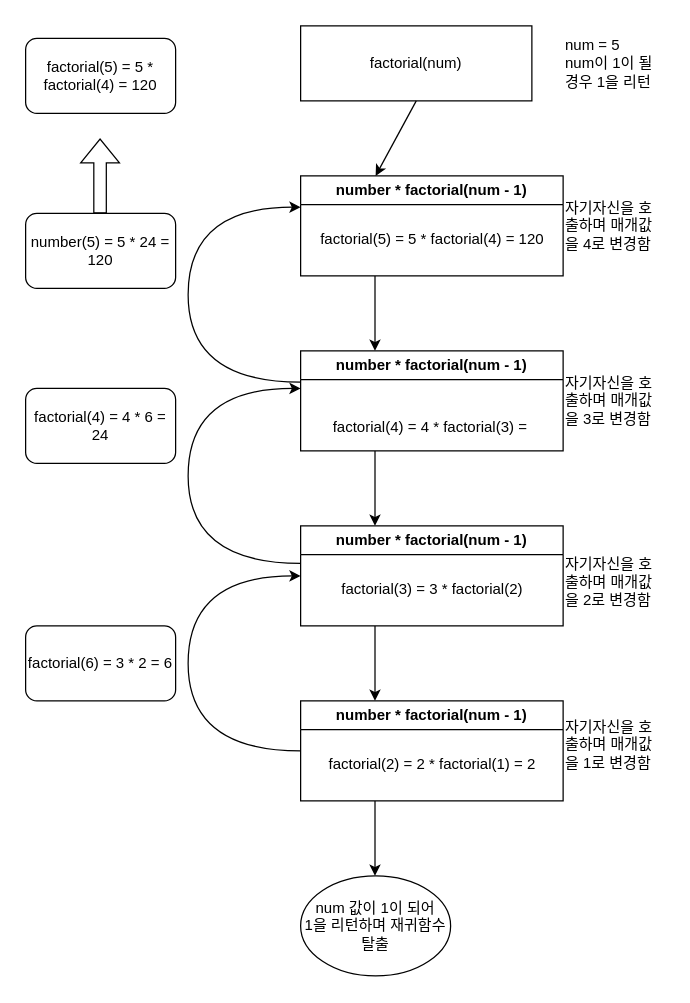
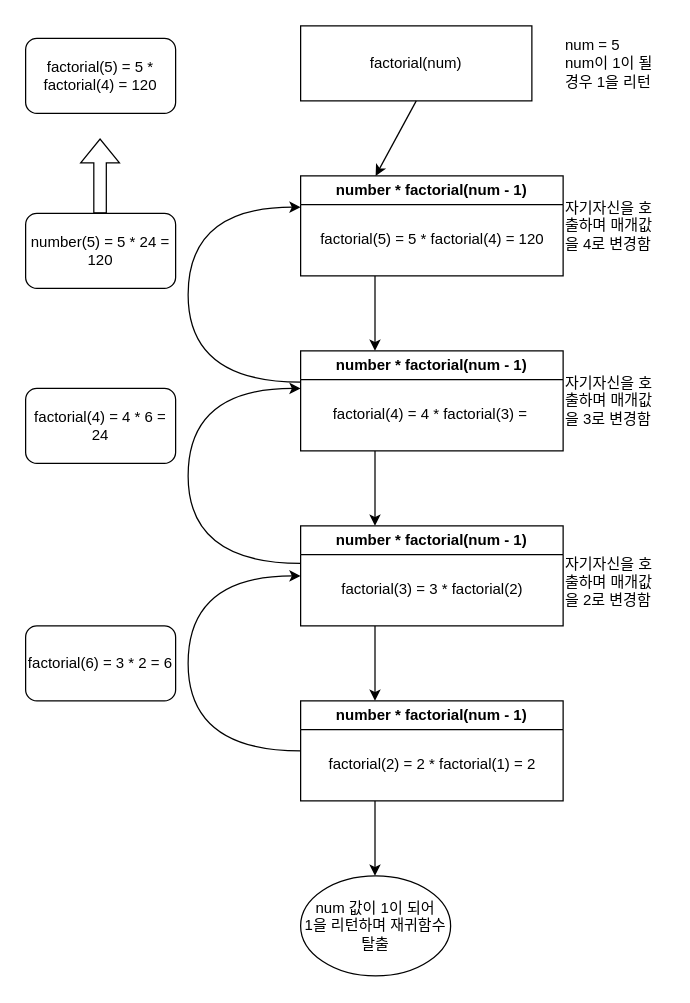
  <mxCell id="0" />
  <mxCell id="1" parent="0" />
  <mxCell id="2" value="factorial(num)" style="rounded=0;whiteSpace=wrap;html=1;" vertex="1" parent="1"><mxGeometry x="240" y="20" width="185" height="60" as="geometry" /></mxCell>
  <mxCell id="3" value="" style="endArrow=classic;html=1;rounded=0;exitX=0.5;exitY=1;exitDx=0;exitDy=0;" edge="1" parent="1" source="2"><mxGeometry width="50" height="50" relative="1" as="geometry"><mxPoint x="280" y="170" as="sourcePoint" /><mxPoint x="300" y="140" as="targetPoint" /></mxGeometry></mxCell>
  <mxCell id="4" value="number * factorial(num - 1)" style="swimlane;whiteSpace=wrap;html=1;" vertex="1" parent="1"><mxGeometry x="240" y="140" width="210" height="80" as="geometry" /></mxCell>
  <mxCell id="5" value="factorial(5) = 5 * factorial(4) = 120" style="text;html=1;align=center;verticalAlign=middle;resizable=0;points=[];autosize=1;strokeColor=none;fillColor=none;" vertex="1" parent="4"><mxGeometry x="5" y="36" width="200" height="30" as="geometry" /></mxCell>
  <mxCell id="6" value="num = 5&lt;br&gt;num이 1이 될경우 1을 리턴" style="text;strokeColor=none;align=left;fillColor=none;html=1;verticalAlign=middle;whiteSpace=wrap;rounded=0;" vertex="1" parent="1"><mxGeometry x="450" y="35" width="80" height="30" as="geometry" /></mxCell>
  <mxCell id="7" value="자기자신을 호출하며 매개값을 4로 변경함" style="text;strokeColor=none;align=left;fillColor=none;html=1;verticalAlign=middle;whiteSpace=wrap;rounded=0;" vertex="1" parent="1"><mxGeometry x="450" y="165" width="80" height="30" as="geometry" /></mxCell>
  <mxCell id="8" value="자기자신을 호출하며 매개값을 3로 변경함" style="text;strokeColor=none;align=left;fillColor=none;html=1;verticalAlign=middle;whiteSpace=wrap;rounded=0;" vertex="1" parent="1"><mxGeometry x="450" y="305" width="80" height="30" as="geometry" /></mxCell>
  <mxCell id="9" value="자기자신을 호출하며 매개값을 2로 변경함" style="text;strokeColor=none;align=left;fillColor=none;html=1;verticalAlign=middle;whiteSpace=wrap;rounded=0;" vertex="1" parent="1"><mxGeometry x="450" y="450" width="80" height="30" as="geometry" /></mxCell>
  <mxCell id="10" style="edgeStyle=orthogonalEdgeStyle;curved=1;rounded=0;orthogonalLoop=1;jettySize=auto;html=1;exitX=0;exitY=0.5;exitDx=0;exitDy=0;entryX=0;entryY=0.5;entryDx=0;entryDy=0;" edge="1" parent="1"><mxGeometry relative="1" as="geometry"><mxPoint x="240" y="600" as="sourcePoint" /><mxPoint x="240" y="460" as="targetPoint" /><Array as="points"><mxPoint x="150" y="600" /><mxPoint x="150" y="460" /></Array></mxGeometry></mxCell>
- <mxCell id="11" value="자기자신을 호출하며 매개값을 1로 변경함" style="text;strokeColor=none;align=left;fillColor=none;html=1;verticalAlign=middle;whiteSpace=wrap;rounded=0;" vertex="1" parent="1"><mxGeometry x="450" y="580" width="80" height="30" as="geometry" /></mxCell>
  <mxCell id="12" value="" style="endArrow=classic;html=1;rounded=0;exitX=0.5;exitY=1;exitDx=0;exitDy=0;" edge="1" parent="1"><mxGeometry width="50" height="50" relative="1" as="geometry"><mxPoint x="299.5" y="220" as="sourcePoint" /><mxPoint x="299.5" y="280" as="targetPoint" /></mxGeometry></mxCell>
  <mxCell id="13" value="" style="endArrow=classic;html=1;rounded=0;exitX=0.5;exitY=1;exitDx=0;exitDy=0;" edge="1" parent="1"><mxGeometry width="50" height="50" relative="1" as="geometry"><mxPoint x="299.5" y="360" as="sourcePoint" /><mxPoint x="299.5" y="420" as="targetPoint" /></mxGeometry></mxCell>
  <mxCell id="14" value="" style="endArrow=classic;html=1;rounded=0;exitX=0.5;exitY=1;exitDx=0;exitDy=0;" edge="1" parent="1"><mxGeometry width="50" height="50" relative="1" as="geometry"><mxPoint x="299.5" y="500" as="sourcePoint" /><mxPoint x="299.5" y="560" as="targetPoint" /></mxGeometry></mxCell>
  <mxCell id="15" value="num 값이 1이 되어&lt;br&gt;1을 리턴하며 재귀함수 탈출" style="ellipse;whiteSpace=wrap;html=1;" vertex="1" parent="1"><mxGeometry x="240" y="700" width="120" height="80" as="geometry" /></mxCell>
  <mxCell id="16" value="" style="endArrow=classic;html=1;rounded=0;exitX=0.5;exitY=1;exitDx=0;exitDy=0;" edge="1" parent="1"><mxGeometry width="50" height="50" relative="1" as="geometry"><mxPoint x="299.5" y="640" as="sourcePoint" /><mxPoint x="299.5" y="700" as="targetPoint" /></mxGeometry></mxCell>
  <mxCell id="17" value="factorial(6) = 3 * 2 = 6" style="rounded=1;whiteSpace=wrap;html=1;" vertex="1" parent="1"><mxGeometry x="20" y="500" width="120" height="60" as="geometry" /></mxCell>
  <mxCell id="18" style="edgeStyle=orthogonalEdgeStyle;curved=1;rounded=0;orthogonalLoop=1;jettySize=auto;html=1;exitX=0;exitY=0.5;exitDx=0;exitDy=0;entryX=0;entryY=0.5;entryDx=0;entryDy=0;" edge="1" parent="1"><mxGeometry relative="1" as="geometry"><mxPoint x="240" y="450" as="sourcePoint" /><mxPoint x="240" y="310" as="targetPoint" /><Array as="points"><mxPoint x="150" y="450" /><mxPoint x="150" y="310" /></Array></mxGeometry></mxCell>
  <mxCell id="19" value="factorial(4) = 4 * 6 = 24" style="rounded=1;whiteSpace=wrap;html=1;" vertex="1" parent="1"><mxGeometry x="20" y="310" width="120" height="60" as="geometry" /></mxCell>
  <mxCell id="20" style="edgeStyle=orthogonalEdgeStyle;curved=1;rounded=0;orthogonalLoop=1;jettySize=auto;html=1;exitX=0;exitY=0.5;exitDx=0;exitDy=0;entryX=0;entryY=0.5;entryDx=0;entryDy=0;" edge="1" parent="1"><mxGeometry relative="1" as="geometry"><mxPoint x="240" y="305" as="sourcePoint" /><mxPoint x="240" y="165" as="targetPoint" /><Array as="points"><mxPoint x="150" y="305" /><mxPoint x="150" y="165" /></Array></mxGeometry></mxCell>
  <mxCell id="21" value="number(5) = 5 * 24 = 120" style="rounded=1;whiteSpace=wrap;html=1;" vertex="1" parent="1"><mxGeometry x="20" y="170" width="120" height="60" as="geometry" /></mxCell>
  <mxCell id="22" value="" style="shape=flexArrow;endArrow=classic;html=1;rounded=0;curved=1;" edge="1" parent="1"><mxGeometry width="50" height="50" relative="1" as="geometry"><mxPoint x="79.55" y="170" as="sourcePoint" /><mxPoint x="79.55" y="110" as="targetPoint" /></mxGeometry></mxCell>
  <mxCell id="23" value="factorial(5) = 5 * factorial(4) = 120" style="rounded=1;whiteSpace=wrap;html=1;" vertex="1" parent="1"><mxGeometry x="20" y="30" width="120" height="60" as="geometry" /></mxCell>
  <mxCell id="24" value="number * factorial(num - 1)" style="swimlane;whiteSpace=wrap;html=1;" vertex="1" parent="1"><mxGeometry x="240" y="420" width="210" height="80" as="geometry" /></mxCell>
  <mxCell id="25" value="factorial(3) = 3 * factorial(2)" style="text;html=1;align=center;verticalAlign=middle;resizable=0;points=[];autosize=1;strokeColor=none;fillColor=none;" vertex="1" parent="24"><mxGeometry x="20" y="36" width="170" height="30" as="geometry" /></mxCell>
  <mxCell id="26" value="number * factorial(num - 1)" style="swimlane;whiteSpace=wrap;html=1;" vertex="1" parent="1"><mxGeometry x="240" y="280" width="210" height="80" as="geometry" /></mxCell>
- <mxCell id="27" value="factorial(4) = 4 * factorial(3) =&amp;nbsp;" style="text;html=1;align=center;verticalAlign=middle;resizable=0;points=[];autosize=1;strokeColor=none;fillColor=none;" vertex="1" parent="26"><mxGeometry x="15" y="46" width="180" height="30" as="geometry" /></mxCell>
+ <mxCell id="27" value="factorial(4) = 4 * factorial(3) =&amp;nbsp;" style="text;html=1;align=center;verticalAlign=middle;resizable=0;points=[];autosize=1;strokeColor=none;fillColor=none;" vertex="1" parent="26"><mxGeometry x="15" y="36" width="180" height="30" as="geometry" /></mxCell>
  <mxCell id="28" value="number * factorial(num - 1)" style="swimlane;whiteSpace=wrap;html=1;" vertex="1" parent="1"><mxGeometry x="240" y="560" width="210" height="80" as="geometry" /></mxCell>
  <mxCell id="29" value="factorial(2) = 2 * factorial(1) = 2" style="text;html=1;align=center;verticalAlign=middle;resizable=0;points=[];autosize=1;strokeColor=none;fillColor=none;" vertex="1" parent="28"><mxGeometry x="10" y="36" width="190" height="30" as="geometry" /></mxCell>
